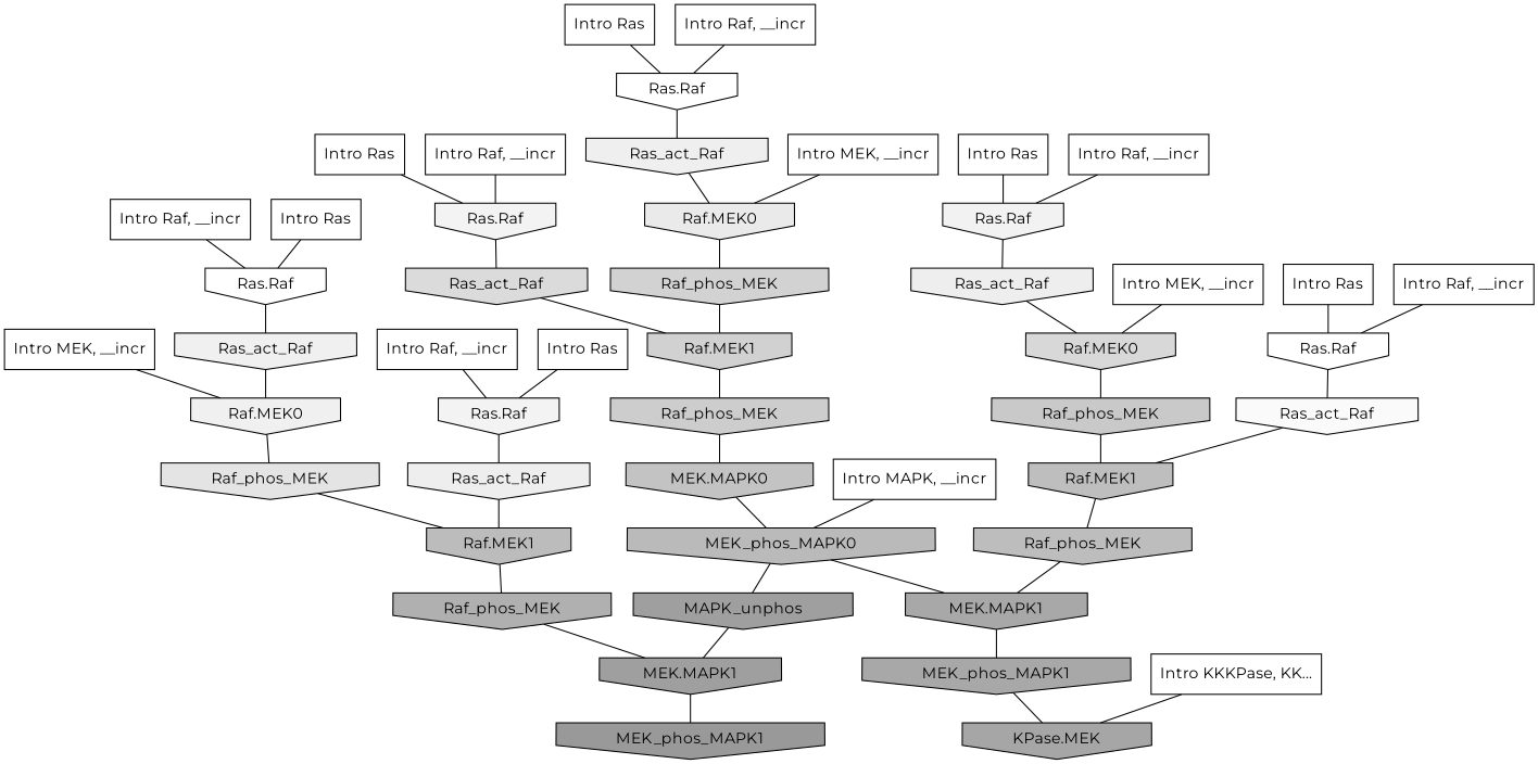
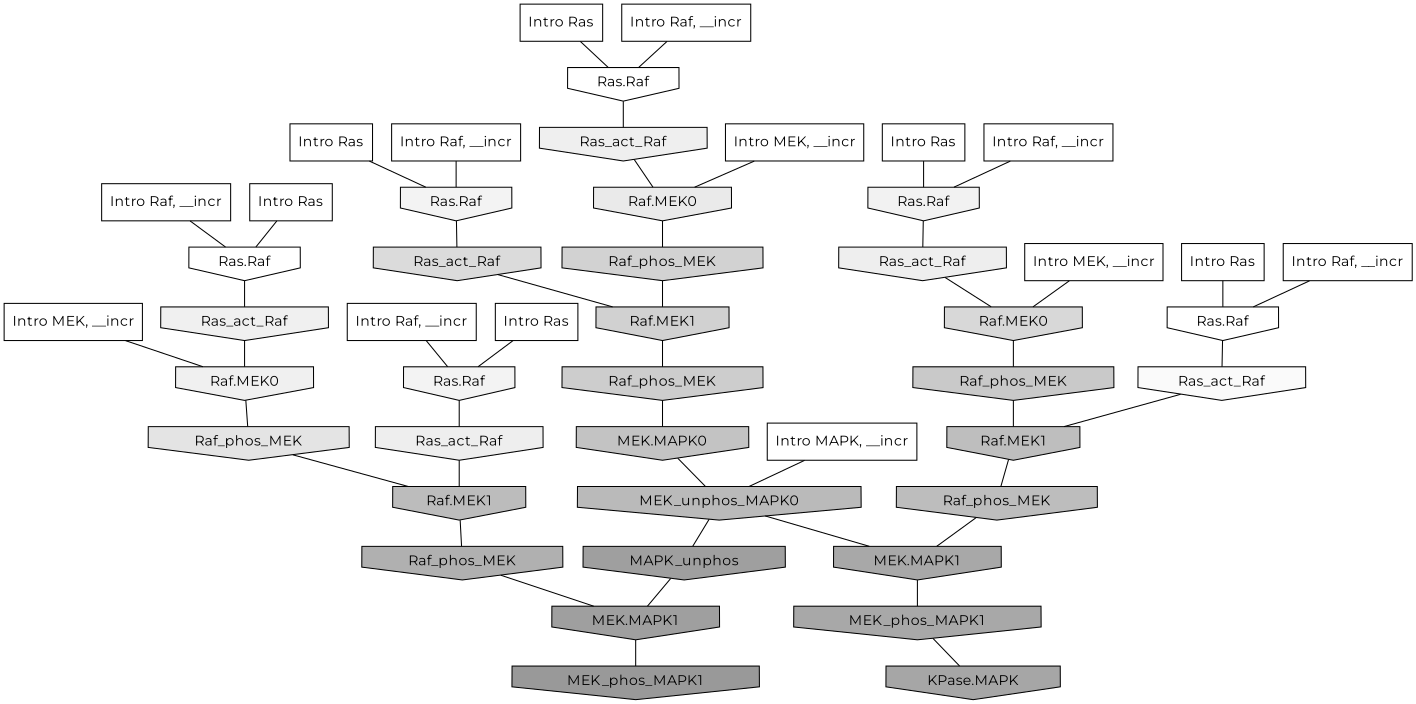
  digraph {
    fontname=Montserrat
    rankdir=TB
    ranksep=0.30
    node [fillcolor="0.000 0.000 1.000" fontname=Montserrat shape=invhouse style=filled]
    edge [color="0.000 0.000 0.000" dir=none fontname=Montserrat]
    n1 [label="Intro Ras" shape=rectangle]
    n2 [fillcolor="0.000 0.000 0.952" label="Ras.Raf"]
    n3 [fillcolor="0.000 0.000 0.857" label=Ras_act_Raf]
    n4 [label="Intro Ras" shape=rectangle]
    n5 [fillcolor="0.000 0.000 0.997" label="Ras.Raf"]
    n6 [fillcolor="0.000 0.000 0.979" label=Ras_act_Raf]
    n7 [label="Intro Ras" shape=rectangle]
    n8 [fillcolor="0.000 0.000 0.946" label="Ras.Raf"]
    n9 [fillcolor="0.000 0.000 0.933" label=Ras_act_Raf]
    n10 [label="Intro Ras" shape=rectangle]
    n11 [label="Ras.Raf"]
    n12 [fillcolor="0.000 0.000 0.936" label=Ras_act_Raf]
    n13 [label="Intro Ras" shape=rectangle]
    n14 [label="Ras.Raf"]
    n15 [fillcolor="0.000 0.000 0.941" label=Ras_act_Raf]
    n16 [label="Intro Ras" shape=rectangle]
    n17 [fillcolor="0.000 0.000 0.953" label="Ras.Raf"]
    n18 [fillcolor="0.000 0.000 0.931" label=Ras_act_Raf]
    n19 [label="Intro Raf, __incr" shape=rectangle]
    n20 [label="Intro Raf, __incr" shape=rectangle]
    n21 [label="Intro Raf, __incr" shape=rectangle]
    n22 [label="Intro Raf, __incr" shape=rectangle]
    n23 [label="Intro Raf, __incr" shape=rectangle]
    n24 [label="Intro Raf, __incr" shape=rectangle]
    n25 [label="Intro MEK, __incr" shape=rectangle]
    n26 [fillcolor="0.000 0.000 0.941" label="Raf.MEK0"]
    n27 [fillcolor="0.000 0.000 0.893" label=Raf_phos_MEK]
    n28 [label="Intro MEK, __incr" shape=rectangle]
    n29 [fillcolor="0.000 0.000 0.916" label="Raf.MEK0"]
    n30 [fillcolor="0.000 0.000 0.823" label=Raf_phos_MEK]
    n31 [label="Intro MEK, __incr" shape=rectangle]
    n32 [fillcolor="0.000 0.000 0.847" label="Raf.MEK0"]
    n33 [fillcolor="0.000 0.000 0.789" label=Raf_phos_MEK]
    n34 [label="Intro MAPK, __incr" shape=rectangle]
-   n35 [fillcolor="0.000 0.000 0.729" label=MEK_phos_MAPK0]
+   n35 [fillcolor="0.000 0.000 0.729" label=MEK_unphos_MAPK0]
    n36 [fillcolor="0.000 0.000 0.764" label="MEK.MAPK0"]
-   n37 [label="Intro KKKPase, KK..." shape=rectangle]
-   n38 [fillcolor="0.000 0.000 0.649" label="KPase.MEK"]
+   n38 [fillcolor="0.000 0.000 0.649" label="KPase.MAPK"]
    n39 [fillcolor="0.000 0.000 0.744" label="Raf.MEK1"]
    n40 [fillcolor="0.000 0.000 0.740" label=Raf_phos_MEK]
    n41 [fillcolor="0.000 0.000 0.736" label="Raf.MEK1"]
    n42 [fillcolor="0.000 0.000 0.818" label="Raf.MEK1"]
    n43 [fillcolor="0.000 0.000 0.688" label=Raf_phos_MEK]
    n44 [fillcolor="0.000 0.000 0.803" label=Raf_phos_MEK]
    n45 [fillcolor="0.000 0.000 0.659" label="MEK.MAPK1"]
    n46 [fillcolor="0.000 0.000 0.625" label=MAPK_unphos]
    n47 [fillcolor="0.000 0.000 0.659" label=MEK_phos_MAPK1]
    n48 [fillcolor="0.000 0.000 0.624" label="MEK.MAPK1"]
    n49 [fillcolor="0.000 0.000 0.600" label=MEK_phos_MAPK1]
    n1 -> n2
    n2 -> n3
    n3 -> n42
    n4 -> n5
    n5 -> n6
    n6 -> n39
    n7 -> n8
    n8 -> n9
    n9 -> n32
    n10 -> n11
    n11 -> n12
    n12 -> n29
    n13 -> n14
    n14 -> n15
    n15 -> n26
    n16 -> n17
    n17 -> n18
    n18 -> n41
    n19 -> n5
    n20 -> n14
    n21 -> n2
    n22 -> n11
    n23 -> n8
    n24 -> n17
    n25 -> n26
    n26 -> n27
    n27 -> n41
    n28 -> n29
    n29 -> n30
    n30 -> n42
    n31 -> n32
    n32 -> n33
    n33 -> n39
    n34 -> n35
    n35 -> n45
    n35 -> n46
    n36 -> n35
-   n37 -> n38
    n39 -> n40
    n40 -> n45
    n41 -> n43
    n42 -> n44
    n43 -> n48
    n44 -> n36
    n45 -> n47
    n46 -> n48
    n47 -> n38
    n48 -> n49
  }
